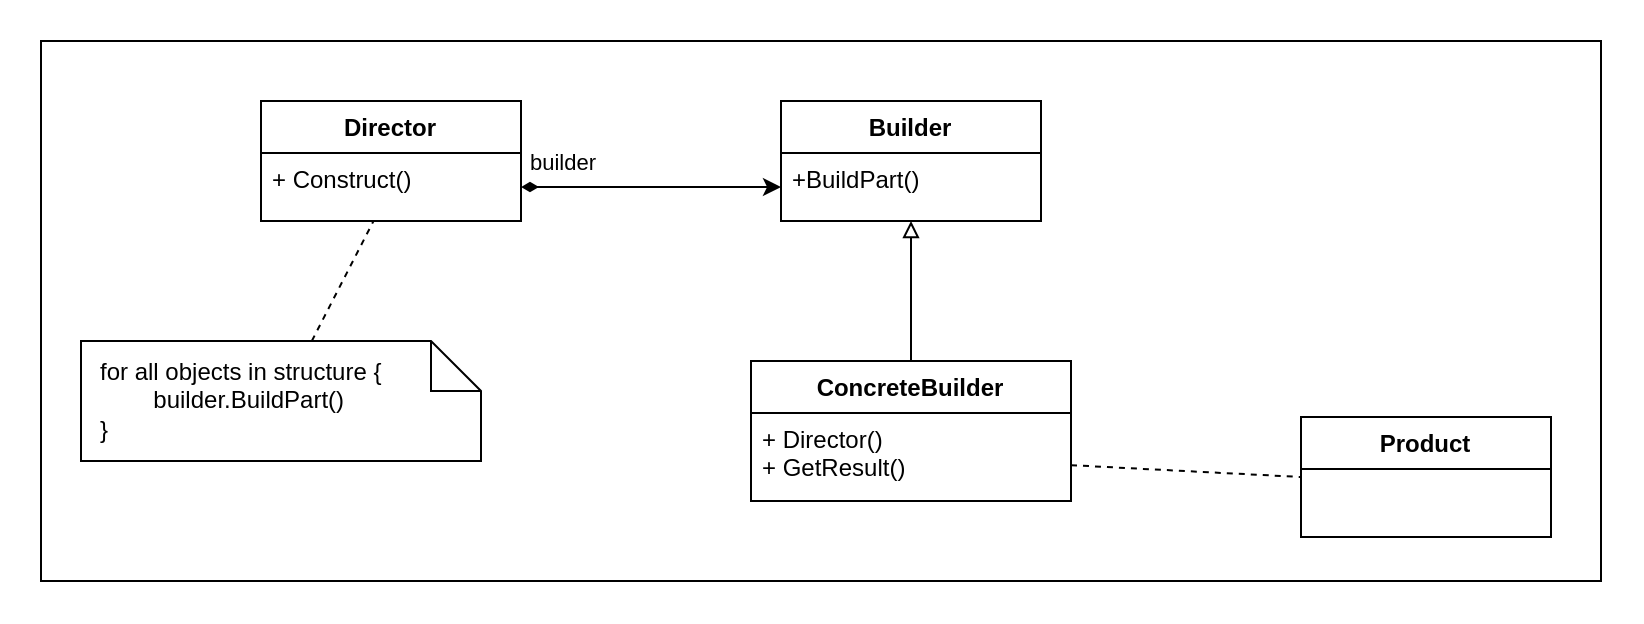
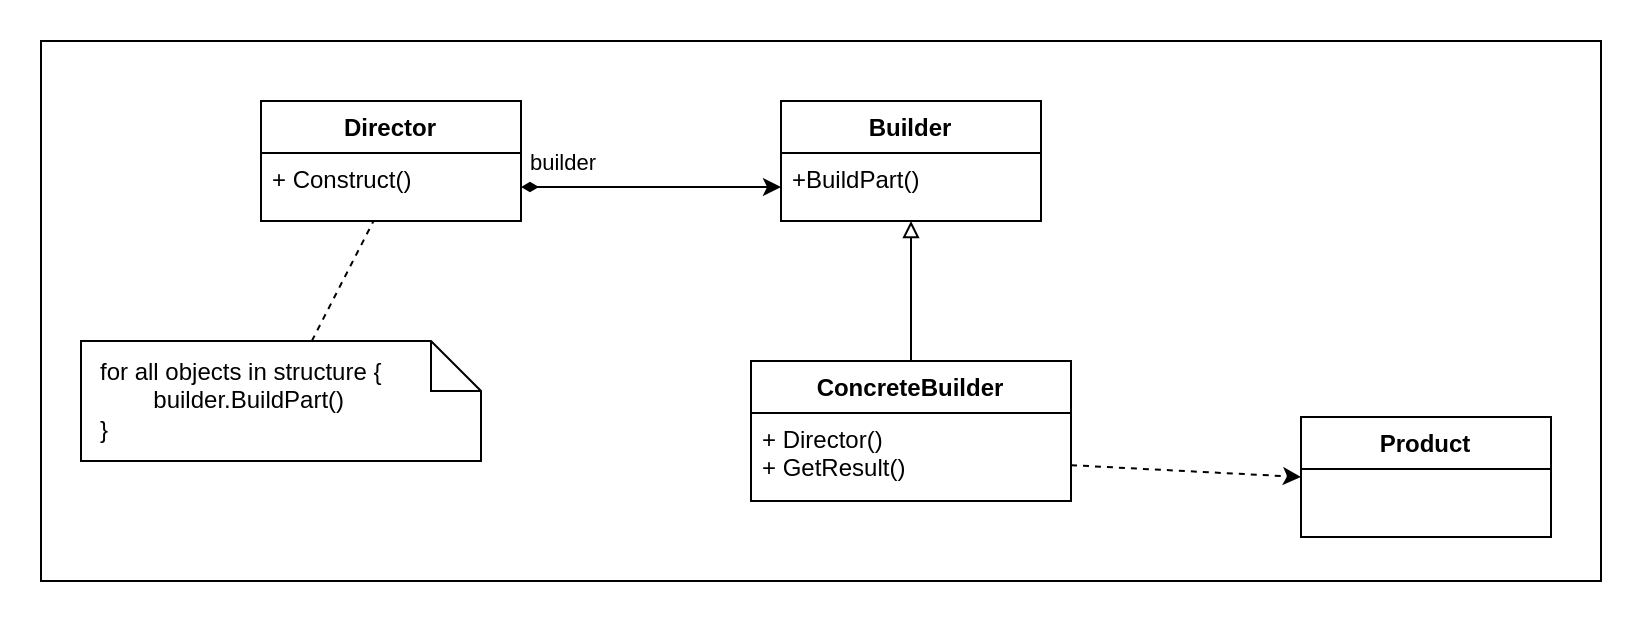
  <mxCell id="0" />
  <mxCell id="1" parent="0" />
  <mxCell id="2" value="" style="rounded=0;whiteSpace=wrap;html=1;" parent="1" vertex="1"><mxGeometry x="20" y="20" width="780" height="270" as="geometry" /></mxCell>
  <mxCell id="3" value="Builder" style="swimlane;fontStyle=1;align=center;verticalAlign=top;childLayout=stackLayout;horizontal=1;startSize=26;horizontalStack=0;resizeParent=1;resizeParentMax=0;resizeLast=0;collapsible=1;marginBottom=0;whiteSpace=wrap;html=1;" parent="1" vertex="1"><mxGeometry x="390" y="50" width="130" height="60" as="geometry" /></mxCell>
  <mxCell id="4" value="+BuildPart()" style="text;strokeColor=none;fillColor=none;align=left;verticalAlign=top;spacingLeft=4;spacingRight=4;overflow=hidden;rotatable=0;points=[[0,0.5],[1,0.5]];portConstraint=eastwest;whiteSpace=wrap;html=1;" parent="3" vertex="1"><mxGeometry y="26" width="130" height="34" as="geometry" /></mxCell>
  <mxCell id="5" style="edgeStyle=orthogonalEdgeStyle;rounded=0;orthogonalLoop=1;jettySize=auto;html=1;endArrow=block;endFill=0;exitX=0.5;exitY=0;exitDx=0;exitDy=0;" parent="1" source="6" target="3" edge="1"><mxGeometry relative="1" as="geometry" /></mxCell>
  <mxCell id="6" value="ConcreteBuilder" style="swimlane;fontStyle=1;align=center;verticalAlign=top;childLayout=stackLayout;horizontal=1;startSize=26;horizontalStack=0;resizeParent=1;resizeParentMax=0;resizeLast=0;collapsible=1;marginBottom=0;whiteSpace=wrap;html=1;" parent="1" vertex="1"><mxGeometry x="375" y="180" width="160" height="70" as="geometry" /></mxCell>
  <mxCell id="7" value="+ Director()&lt;br&gt;+ GetResult()" style="text;strokeColor=none;fillColor=none;align=left;verticalAlign=top;spacingLeft=4;spacingRight=4;overflow=hidden;rotatable=0;points=[[0,0.5],[1,0.5]];portConstraint=eastwest;whiteSpace=wrap;html=1;" parent="6" vertex="1"><mxGeometry y="26" width="160" height="44" as="geometry" /></mxCell>
  <mxCell id="8" value="Product" style="swimlane;fontStyle=1;align=center;verticalAlign=top;childLayout=stackLayout;horizontal=1;startSize=26;horizontalStack=0;resizeParent=1;resizeParentMax=0;resizeLast=0;collapsible=1;marginBottom=0;whiteSpace=wrap;html=1;" parent="1" vertex="1"><mxGeometry x="650" y="208" width="125" height="60" as="geometry" /></mxCell>
  <mxCell id="9" style="edgeStyle=none;html=1;dashed=1;endArrow=none;endFill=0;" parent="1" source="10" target="13" edge="1"><mxGeometry relative="1" as="geometry" /></mxCell>
  <mxCell id="10" value="for all objects in structure {&lt;br&gt;&lt;span style=&quot;white-space: pre;&quot;&gt;&#09;&lt;/span&gt;builder.BuildPart()&lt;br&gt;}" style="shape=note2;boundedLbl=1;whiteSpace=wrap;html=1;size=25;verticalAlign=middle;align=left;spacingLeft=8;" parent="1" vertex="1"><mxGeometry x="40" y="170" width="200" height="60" as="geometry" /></mxCell>
- <mxCell id="11" style="edgeStyle=none;html=1;entryX=0;entryY=0.5;entryDx=0;entryDy=0;dashed=1;endArrow=none;" edge="1" parent="1" source="7" target="8"><mxGeometry relative="1" as="geometry" /></mxCell>
+ <mxCell id="11" style="edgeStyle=none;html=1;entryX=0;entryY=0.5;entryDx=0;entryDy=0;dashed=1;" edge="1" parent="1" source="7" target="8"><mxGeometry relative="1" as="geometry" /></mxCell>
  <mxCell id="12" value="Director" style="swimlane;fontStyle=1;align=center;verticalAlign=top;childLayout=stackLayout;horizontal=1;startSize=26;horizontalStack=0;resizeParent=1;resizeParentMax=0;resizeLast=0;collapsible=1;marginBottom=0;whiteSpace=wrap;html=1;" vertex="1" parent="1"><mxGeometry x="130" y="50" width="130" height="60" as="geometry" /></mxCell>
  <mxCell id="13" value="+ Construct()" style="text;strokeColor=none;fillColor=none;align=left;verticalAlign=top;spacingLeft=4;spacingRight=4;overflow=hidden;rotatable=0;points=[[0,0.5],[1,0.5]];portConstraint=eastwest;whiteSpace=wrap;html=1;" vertex="1" parent="12"><mxGeometry y="26" width="130" height="34" as="geometry" /></mxCell>
  <mxCell id="14" style="edgeStyle=none;html=1;startArrow=diamondThin;startFill=1;" edge="1" parent="1" source="13" target="4"><mxGeometry relative="1" as="geometry" /></mxCell>
  <mxCell id="15" value="builder" style="edgeLabel;html=1;align=center;verticalAlign=middle;resizable=0;points=[];" vertex="1" connectable="0" parent="14"><mxGeometry x="-0.538" y="-1" relative="1" as="geometry"><mxPoint x="-10" y="-14" as="offset" /></mxGeometry></mxCell>
